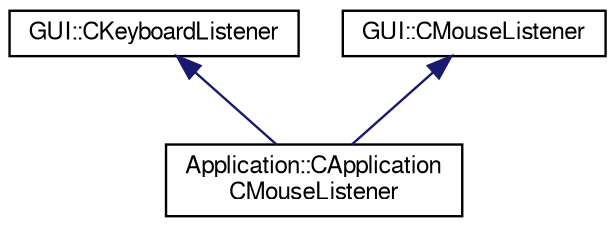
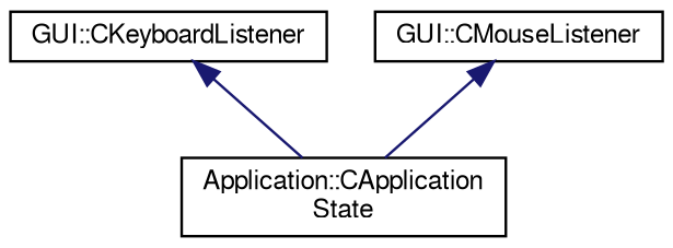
  digraph {
    node [color=black fillcolor=white fontname=FreeSans fontsize=10 shape=record style=filled]
    edge [color=midnightblue dir=back fontname=FreeSans fontsize=10 labelfontname=FreeSans labelfontsize=10 style=solid]
-   n1 [height=0.2 label="Application::CApplication\lCMouseListener" width=0.4]
+   n1 [height=0.2 label="Application::CApplication\lState" width=0.4]
    n2 [height=0.2 label="GUI::CKeyboardListener" width=0.4]
    n3 [height=0.2 label="GUI::CMouseListener" width=0.4]
    n2 -> n1
    n3 -> n1
  }
